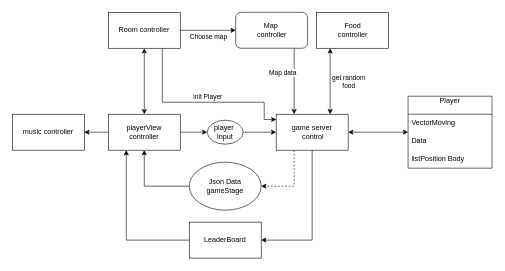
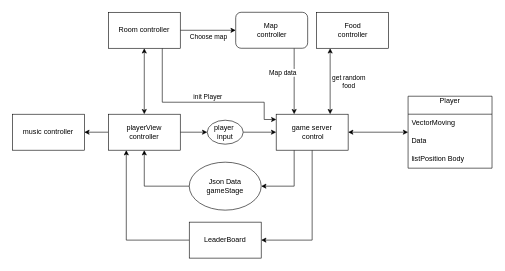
  <mxCell id="0" />
  <mxCell id="1" parent="0" />
  <mxCell id="2" style="edgeStyle=orthogonalEdgeStyle;rounded=0;orthogonalLoop=1;jettySize=auto;html=1;exitX=0.5;exitY=1;exitDx=0;exitDy=0;entryX=1;entryY=0.5;entryDx=0;entryDy=0;" edge="1" parent="1" source="4" target="14"><mxGeometry relative="1" as="geometry" /></mxCell>
- <mxCell id="3" style="edgeStyle=orthogonalEdgeStyle;rounded=0;orthogonalLoop=1;jettySize=auto;html=1;exitX=0.25;exitY=1;exitDx=0;exitDy=0;entryX=1;entryY=0.5;entryDx=0;entryDy=0;dashed=1;" edge="1" parent="1" source="4" target="31"><mxGeometry relative="1" as="geometry" /></mxCell>
+ <mxCell id="3" style="edgeStyle=orthogonalEdgeStyle;rounded=0;orthogonalLoop=1;jettySize=auto;html=1;exitX=0.25;exitY=1;exitDx=0;exitDy=0;entryX=1;entryY=0.5;entryDx=0;entryDy=0;" edge="1" parent="1" source="4" target="31"><mxGeometry relative="1" as="geometry" /></mxCell>
  <mxCell id="4" value="game server&lt;br&gt;&amp;nbsp;control" style="rounded=0;whiteSpace=wrap;html=1;" vertex="1" parent="1"><mxGeometry x="460" y="190" width="120" height="60" as="geometry" /></mxCell>
  <mxCell id="5" style="edgeStyle=orthogonalEdgeStyle;rounded=0;orthogonalLoop=1;jettySize=auto;html=1;exitX=0;exitY=0.5;exitDx=0;exitDy=0;entryX=1;entryY=0.5;entryDx=0;entryDy=0;" edge="1" parent="1" source="8" target="12"><mxGeometry relative="1" as="geometry"><mxPoint x="240.333" y="160" as="targetPoint" /></mxGeometry></mxCell>
  <mxCell id="6" style="edgeStyle=orthogonalEdgeStyle;rounded=0;orthogonalLoop=1;jettySize=auto;html=1;entryX=0.5;entryY=1;entryDx=0;entryDy=0;startArrow=classic;startFill=1;" edge="1" parent="1" source="8" target="24"><mxGeometry relative="1" as="geometry" /></mxCell>
  <mxCell id="7" style="edgeStyle=orthogonalEdgeStyle;rounded=0;orthogonalLoop=1;jettySize=auto;html=1;exitX=1;exitY=0.5;exitDx=0;exitDy=0;entryX=0;entryY=0.5;entryDx=0;entryDy=0;" edge="1" parent="1" source="8" target="29"><mxGeometry relative="1" as="geometry"><mxPoint x="320" y="300" as="targetPoint" /></mxGeometry></mxCell>
  <mxCell id="8" value="playerView&lt;br&gt;controller" style="rounded=0;whiteSpace=wrap;html=1;" vertex="1" parent="1"><mxGeometry x="180" y="190" width="120" height="60" as="geometry" /></mxCell>
  <mxCell id="9" style="edgeStyle=orthogonalEdgeStyle;rounded=0;orthogonalLoop=1;jettySize=auto;html=1;entryX=0.25;entryY=0;entryDx=0;entryDy=0;" edge="1" parent="1" source="11" target="4"><mxGeometry relative="1" as="geometry"><Array as="points"><mxPoint x="490" y="110" /><mxPoint x="490" y="110" /></Array></mxGeometry></mxCell>
  <mxCell id="10" value="Map data" style="edgeLabel;html=1;align=center;verticalAlign=middle;resizable=0;points=[];" vertex="1" connectable="0" parent="9"><mxGeometry x="-0.199" y="-2" relative="1" as="geometry"><mxPoint x="-18" y="-4" as="offset" /></mxGeometry></mxCell>
  <mxCell id="11" value="Map&amp;nbsp;&lt;br&gt;controller" style="whiteSpace=wrap;html=1;rounded=1;" vertex="1" parent="1"><mxGeometry x="392.5" y="20" width="120" height="60" as="geometry" /></mxCell>
  <mxCell id="12" value="music controller" style="rounded=0;whiteSpace=wrap;html=1;" vertex="1" parent="1"><mxGeometry x="20" y="190" width="120" height="60" as="geometry" /></mxCell>
  <mxCell id="13" style="edgeStyle=orthogonalEdgeStyle;rounded=0;orthogonalLoop=1;jettySize=auto;html=1;entryX=0.25;entryY=1;entryDx=0;entryDy=0;" edge="1" parent="1" source="14" target="8"><mxGeometry relative="1" as="geometry" /></mxCell>
  <mxCell id="14" value="LeaderBoard" style="rounded=0;whiteSpace=wrap;html=1;" vertex="1" parent="1"><mxGeometry x="315" y="370" width="120" height="60" as="geometry" /></mxCell>
  <mxCell id="15" style="edgeStyle=orthogonalEdgeStyle;rounded=0;orthogonalLoop=1;jettySize=auto;html=1;entryX=1;entryY=0.5;entryDx=0;entryDy=0;startArrow=classic;startFill=1;" edge="1" parent="1" source="16" target="4"><mxGeometry relative="1" as="geometry" /></mxCell>
  <mxCell id="16" value="Player&lt;div&gt;&lt;br&gt;&lt;/div&gt;" style="swimlane;fontStyle=0;childLayout=stackLayout;horizontal=1;startSize=30;horizontalStack=0;resizeParent=1;resizeParentMax=0;resizeLast=0;collapsible=1;marginBottom=0;whiteSpace=wrap;html=1;" vertex="1" parent="1"><mxGeometry x="680" y="160" width="140" height="120" as="geometry" /></mxCell>
  <mxCell id="17" value="VectorMoving&lt;span style=&quot;white-space: pre;&quot;&gt;&#09;&lt;/span&gt;" style="text;strokeColor=none;fillColor=none;align=left;verticalAlign=middle;spacingLeft=4;spacingRight=4;overflow=hidden;points=[[0,0.5],[1,0.5]];portConstraint=eastwest;rotatable=0;whiteSpace=wrap;html=1;" vertex="1" parent="16"><mxGeometry y="30" width="140" height="30" as="geometry" /></mxCell>
  <mxCell id="18" value="Data" style="text;strokeColor=none;fillColor=none;align=left;verticalAlign=middle;spacingLeft=4;spacingRight=4;overflow=hidden;points=[[0,0.5],[1,0.5]];portConstraint=eastwest;rotatable=0;whiteSpace=wrap;html=1;" vertex="1" parent="16"><mxGeometry y="60" width="140" height="30" as="geometry" /></mxCell>
  <mxCell id="19" value="listPosition Body" style="text;strokeColor=none;fillColor=none;align=left;verticalAlign=middle;spacingLeft=4;spacingRight=4;overflow=hidden;points=[[0,0.5],[1,0.5]];portConstraint=eastwest;rotatable=0;whiteSpace=wrap;html=1;" vertex="1" parent="16"><mxGeometry y="90" width="140" height="30" as="geometry" /></mxCell>
  <mxCell id="20" style="edgeStyle=orthogonalEdgeStyle;rounded=0;orthogonalLoop=1;jettySize=auto;html=1;exitX=0.75;exitY=1;exitDx=0;exitDy=0;entryX=0.002;entryY=0.147;entryDx=0;entryDy=0;entryPerimeter=0;" edge="1" parent="1" source="24" target="4"><mxGeometry relative="1" as="geometry"><Array as="points"><mxPoint x="270" y="170" /><mxPoint x="440" y="170" /><mxPoint x="440" y="199" /></Array></mxGeometry></mxCell>
  <mxCell id="21" value="init Player" style="edgeLabel;html=1;align=center;verticalAlign=middle;resizable=0;points=[];" vertex="1" connectable="0" parent="20"><mxGeometry x="-0.036" y="1" relative="1" as="geometry"><mxPoint x="16" y="-9" as="offset" /></mxGeometry></mxCell>
  <mxCell id="22" style="edgeStyle=orthogonalEdgeStyle;rounded=0;orthogonalLoop=1;jettySize=auto;html=1;entryX=0;entryY=0.5;entryDx=0;entryDy=0;" edge="1" parent="1" source="24" target="11"><mxGeometry relative="1" as="geometry" /></mxCell>
  <mxCell id="23" value="Choose map" style="edgeLabel;html=1;align=center;verticalAlign=middle;resizable=0;points=[];" vertex="1" connectable="0" parent="22"><mxGeometry x="-0.055" y="1" relative="1" as="geometry"><mxPoint x="2" y="11" as="offset" /></mxGeometry></mxCell>
  <mxCell id="24" value="Room controller" style="rounded=0;whiteSpace=wrap;html=1;" vertex="1" parent="1"><mxGeometry x="180" y="20" width="120" height="60" as="geometry" /></mxCell>
  <mxCell id="25" style="edgeStyle=orthogonalEdgeStyle;rounded=0;orthogonalLoop=1;jettySize=auto;html=1;entryX=0.75;entryY=0;entryDx=0;entryDy=0;startArrow=classic;startFill=1;" edge="1" parent="1" target="4"><mxGeometry relative="1" as="geometry"><mxPoint x="550" y="80" as="sourcePoint" /><Array as="points"><mxPoint x="550" y="80" /></Array></mxGeometry></mxCell>
  <mxCell id="26" value="get random&lt;br&gt;food" style="edgeLabel;html=1;align=center;verticalAlign=middle;resizable=0;points=[];" vertex="1" connectable="0" parent="25"><mxGeometry x="-0.241" y="3" relative="1" as="geometry"><mxPoint x="27" y="13" as="offset" /></mxGeometry></mxCell>
  <mxCell id="27" value="Food&lt;br&gt;controller" style="rounded=0;whiteSpace=wrap;html=1;" vertex="1" parent="1"><mxGeometry x="527.5" y="20" width="120" height="60" as="geometry" /></mxCell>
  <mxCell id="28" style="edgeStyle=orthogonalEdgeStyle;rounded=0;orthogonalLoop=1;jettySize=auto;html=1;entryX=0;entryY=0.5;entryDx=0;entryDy=0;" edge="1" parent="1" source="29" target="4"><mxGeometry relative="1" as="geometry" /></mxCell>
  <mxCell id="29" value="player&amp;nbsp;&lt;br&gt;input" style="ellipse;whiteSpace=wrap;html=1;" vertex="1" parent="1"><mxGeometry x="345" y="200" width="60" height="40" as="geometry" /></mxCell>
  <mxCell id="30" style="edgeStyle=orthogonalEdgeStyle;rounded=0;orthogonalLoop=1;jettySize=auto;html=1;" edge="1" parent="1" source="31" target="8"><mxGeometry relative="1" as="geometry" /></mxCell>
  <mxCell id="31" value="Json Data&lt;br&gt;gameStage" style="ellipse;whiteSpace=wrap;html=1;" vertex="1" parent="1"><mxGeometry x="315" y="270" width="120" height="80" as="geometry" /></mxCell>
